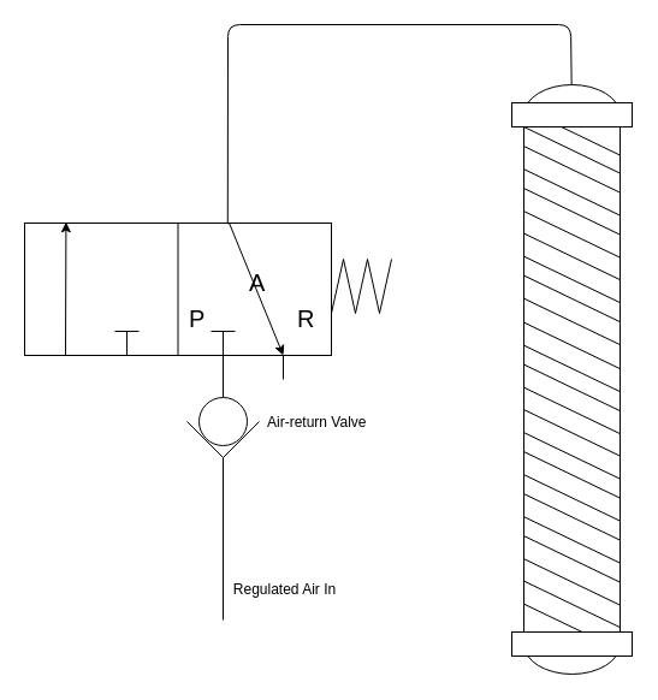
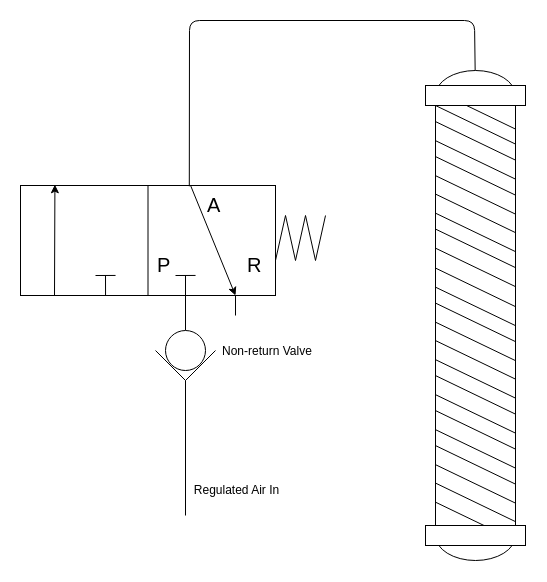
  <mxCell id="0" />
  <mxCell id="1" parent="0" />
  <mxCell id="2" value="" style="rounded=0;whiteSpace=wrap;html=1;" vertex="1" parent="1"><mxGeometry x="20" y="185" width="255" height="110" as="geometry" /></mxCell>
  <mxCell id="3" value="" style="endArrow=none;html=1;entryX=0.5;entryY=0;entryDx=0;entryDy=0;exitX=0.5;exitY=1;exitDx=0;exitDy=0;" edge="1" parent="1" source="2" target="2"><mxGeometry width="50" height="50" relative="1" as="geometry"><mxPoint x="15" y="365" as="sourcePoint" /><mxPoint x="65" y="315" as="targetPoint" /></mxGeometry></mxCell>
  <mxCell id="4" value="" style="endArrow=classic;html=1;entryX=0.135;entryY=-0.007;entryDx=0;entryDy=0;entryPerimeter=0;" edge="1" parent="1" target="2"><mxGeometry width="50" height="50" relative="1" as="geometry"><mxPoint x="54" y="295" as="sourcePoint" /><mxPoint x="65" y="315" as="targetPoint" /></mxGeometry></mxCell>
  <mxCell id="5" value="" style="endArrow=classic;html=1;exitX=0.667;exitY=0;exitDx=0;exitDy=0;exitPerimeter=0;" edge="1" parent="1" source="2"><mxGeometry width="50" height="50" relative="1" as="geometry"><mxPoint x="25" y="375" as="sourcePoint" /><mxPoint x="235" y="295" as="targetPoint" /></mxGeometry></mxCell>
  <mxCell id="6" value="" style="endArrow=none;html=1;exitX=0.5;exitY=0;exitDx=0;exitDy=0;" edge="1" parent="1" source="16"><mxGeometry width="50" height="50" relative="1" as="geometry"><mxPoint x="185" y="315" as="sourcePoint" /><mxPoint x="185" y="275" as="targetPoint" /></mxGeometry></mxCell>
  <mxCell id="7" value="" style="endArrow=none;html=1;" edge="1" parent="1"><mxGeometry width="50" height="50" relative="1" as="geometry"><mxPoint x="175" y="275" as="sourcePoint" /><mxPoint x="195.056" y="274.944" as="targetPoint" /><Array as="points"><mxPoint x="175" y="275" /></Array></mxGeometry></mxCell>
  <mxCell id="8" value="" style="endArrow=none;html=1;exitX=0.66;exitY=1;exitDx=0;exitDy=0;exitPerimeter=0;" edge="1" parent="1"><mxGeometry width="50" height="50" relative="1" as="geometry"><mxPoint x="105.056" y="294.944" as="sourcePoint" /><mxPoint x="105" y="275" as="targetPoint" /></mxGeometry></mxCell>
  <mxCell id="9" value="" style="endArrow=none;html=1;" edge="1" parent="1"><mxGeometry width="50" height="50" relative="1" as="geometry"><mxPoint x="95" y="275" as="sourcePoint" /><mxPoint x="115.056" y="274.944" as="targetPoint" /><Array as="points"><mxPoint x="95" y="275" /></Array></mxGeometry></mxCell>
  <mxCell id="10" value="" style="endArrow=none;html=1;" edge="1" parent="1"><mxGeometry width="50" height="50" relative="1" as="geometry"><mxPoint x="275" y="260" as="sourcePoint" /><mxPoint x="285" y="215" as="targetPoint" /></mxGeometry></mxCell>
  <mxCell id="11" value="" style="endArrow=none;html=1;" edge="1" parent="1"><mxGeometry width="50" height="50" relative="1" as="geometry"><mxPoint x="295" y="260" as="sourcePoint" /><mxPoint x="305" y="215" as="targetPoint" /></mxGeometry></mxCell>
  <mxCell id="12" value="" style="endArrow=none;html=1;" edge="1" parent="1"><mxGeometry width="50" height="50" relative="1" as="geometry"><mxPoint x="285" y="215" as="sourcePoint" /><mxPoint x="295" y="260" as="targetPoint" /></mxGeometry></mxCell>
  <mxCell id="13" value="" style="endArrow=none;html=1;" edge="1" parent="1"><mxGeometry width="50" height="50" relative="1" as="geometry"><mxPoint x="315" y="260" as="sourcePoint" /><mxPoint x="325" y="215" as="targetPoint" /></mxGeometry></mxCell>
  <mxCell id="14" value="" style="endArrow=none;html=1;" edge="1" parent="1"><mxGeometry width="50" height="50" relative="1" as="geometry"><mxPoint x="305" y="215" as="sourcePoint" /><mxPoint x="315" y="260" as="targetPoint" /></mxGeometry></mxCell>
  <mxCell id="15" value="" style="endArrow=none;html=1;" edge="1" parent="1"><mxGeometry width="50" height="50" relative="1" as="geometry"><mxPoint x="235" y="315" as="sourcePoint" /><mxPoint x="235" y="295" as="targetPoint" /></mxGeometry></mxCell>
  <mxCell id="16" value="" style="ellipse;whiteSpace=wrap;html=1;aspect=fixed;" vertex="1" parent="1"><mxGeometry x="165" y="330" width="40" height="40" as="geometry" /></mxCell>
  <mxCell id="17" value="" style="endArrow=none;html=1;" edge="1" parent="1"><mxGeometry width="50" height="50" relative="1" as="geometry"><mxPoint x="185" y="380" as="sourcePoint" /><mxPoint x="215" y="350" as="targetPoint" /></mxGeometry></mxCell>
  <mxCell id="18" value="" style="endArrow=none;html=1;" edge="1" parent="1"><mxGeometry width="50" height="50" relative="1" as="geometry"><mxPoint x="185" y="380" as="sourcePoint" /><mxPoint x="155" y="350" as="targetPoint" /></mxGeometry></mxCell>
  <mxCell id="19" value="" style="ellipse;whiteSpace=wrap;html=1;" vertex="1" parent="1"><mxGeometry x="435" y="510" width="80" height="50" as="geometry" /></mxCell>
  <mxCell id="20" value="" style="ellipse;whiteSpace=wrap;html=1;" vertex="1" parent="1"><mxGeometry x="435" y="70" width="80" height="50" as="geometry" /></mxCell>
  <mxCell id="21" value="" style="rounded=0;whiteSpace=wrap;html=1;" vertex="1" parent="1"><mxGeometry x="435" y="95" width="80" height="440" as="geometry" /></mxCell>
  <mxCell id="22" value="" style="endArrow=none;html=1;exitX=0.662;exitY=0.007;exitDx=0;exitDy=0;exitPerimeter=0;" edge="1" parent="1" source="2" target="20"><mxGeometry width="50" height="50" relative="1" as="geometry"><mxPoint x="205" y="135" as="sourcePoint" /><mxPoint x="255" y="85" as="targetPoint" /><Array as="points"><mxPoint x="189" y="20" /><mxPoint x="474" y="20" /></Array></mxGeometry></mxCell>
  <mxCell id="23" value="" style="endArrow=none;html=1;" edge="1" parent="1"><mxGeometry width="50" height="50" relative="1" as="geometry"><mxPoint x="185" y="515" as="sourcePoint" /><mxPoint x="185" y="380" as="targetPoint" /></mxGeometry></mxCell>
  <mxCell id="24" value="Regulated Air In&lt;br&gt;" style="text;html=1;resizable=0;points=[];align=center;verticalAlign=middle;labelBackgroundColor=#ffffff;" vertex="1" connectable="0" parent="23"><mxGeometry x="-0.856" y="-2" relative="1" as="geometry"><mxPoint x="48" y="-15.5" as="offset" /></mxGeometry></mxCell>
- <mxCell id="25" value="Air-return Valve&lt;br&gt;" style="text;html=1;resizable=0;points=[];autosize=1;align=left;verticalAlign=top;spacingTop=-4;" vertex="1" parent="1"><mxGeometry x="220" y="341" width="110" height="20" as="geometry" /></mxCell>
+ <mxCell id="25" value="Non-return Valve&lt;br&gt;" style="text;html=1;resizable=0;points=[];autosize=1;align=left;verticalAlign=top;spacingTop=-4;" vertex="1" parent="1"><mxGeometry x="220" y="341" width="110" height="20" as="geometry" /></mxCell>
  <mxCell id="26" value="&lt;font style=&quot;font-size: 20px&quot;&gt;R&lt;/font&gt;" style="text;html=1;resizable=0;points=[];autosize=1;align=left;verticalAlign=top;spacingTop=-4;" vertex="1" parent="1"><mxGeometry x="245" y="250" width="30" height="20" as="geometry" /></mxCell>
  <mxCell id="27" value="&lt;font style=&quot;font-size: 20px&quot;&gt;P&lt;/font&gt;" style="text;html=1;resizable=0;points=[];autosize=1;align=left;verticalAlign=top;spacingTop=-4;" vertex="1" parent="1"><mxGeometry x="155" y="250" width="30" height="20" as="geometry" /></mxCell>
- <mxCell id="28" value="&lt;font style=&quot;font-size: 20px&quot;&gt;A&lt;/font&gt;" style="text;html=1;resizable=0;points=[];autosize=1;align=left;verticalAlign=top;spacingTop=-4;" vertex="1" parent="1"><mxGeometry x="205" y="220" width="30" height="20" as="geometry" /></mxCell>
+ <mxCell id="28" value="&lt;font style=&quot;font-size: 20px&quot;&gt;A&lt;/font&gt;" style="text;html=1;resizable=0;points=[];autosize=1;align=left;verticalAlign=top;spacingTop=-4;" vertex="1" parent="1"><mxGeometry x="205" y="190" width="30" height="20" as="geometry" /></mxCell>
  <mxCell id="29" value="" style="endArrow=none;html=1;entryX=-0.003;entryY=0.059;entryDx=0;entryDy=0;entryPerimeter=0;exitX=1.001;exitY=0.147;exitDx=0;exitDy=0;exitPerimeter=0;" edge="1" parent="1" source="21" target="21"><mxGeometry width="50" height="50" relative="1" as="geometry"><mxPoint x="545" y="160" as="sourcePoint" /><mxPoint x="595" y="110" as="targetPoint" /></mxGeometry></mxCell>
  <mxCell id="30" value="" style="endArrow=none;html=1;entryX=-0.003;entryY=0.059;entryDx=0;entryDy=0;entryPerimeter=0;exitX=1.001;exitY=0.147;exitDx=0;exitDy=0;exitPerimeter=0;" edge="1" parent="1"><mxGeometry width="50" height="50" relative="1" as="geometry"><mxPoint x="515.056" y="178.667" as="sourcePoint" /><mxPoint x="434.778" y="140.056" as="targetPoint" /></mxGeometry></mxCell>
  <mxCell id="31" value="" style="endArrow=none;html=1;entryX=-0.003;entryY=0.059;entryDx=0;entryDy=0;entryPerimeter=0;exitX=1.001;exitY=0.147;exitDx=0;exitDy=0;exitPerimeter=0;" edge="1" parent="1"><mxGeometry width="50" height="50" relative="1" as="geometry"><mxPoint x="514.952" y="194.619" as="sourcePoint" /><mxPoint x="434.952" y="156.048" as="targetPoint" /></mxGeometry></mxCell>
  <mxCell id="32" value="" style="endArrow=none;html=1;entryX=-0.003;entryY=0.059;entryDx=0;entryDy=0;entryPerimeter=0;exitX=1.001;exitY=0.147;exitDx=0;exitDy=0;exitPerimeter=0;" edge="1" parent="1"><mxGeometry width="50" height="50" relative="1" as="geometry"><mxPoint x="515.056" y="213.667" as="sourcePoint" /><mxPoint x="434.778" y="175.056" as="targetPoint" /></mxGeometry></mxCell>
  <mxCell id="33" value="" style="endArrow=none;html=1;entryX=-0.003;entryY=0.059;entryDx=0;entryDy=0;entryPerimeter=0;exitX=1.001;exitY=0.147;exitDx=0;exitDy=0;exitPerimeter=0;" edge="1" parent="1"><mxGeometry width="50" height="50" relative="1" as="geometry"><mxPoint x="514.952" y="232.119" as="sourcePoint" /><mxPoint x="434.952" y="193.548" as="targetPoint" /></mxGeometry></mxCell>
  <mxCell id="34" value="" style="endArrow=none;html=1;entryX=-0.003;entryY=0.059;entryDx=0;entryDy=0;entryPerimeter=0;exitX=1.001;exitY=0.147;exitDx=0;exitDy=0;exitPerimeter=0;" edge="1" parent="1"><mxGeometry width="50" height="50" relative="1" as="geometry"><mxPoint x="515.056" y="251.167" as="sourcePoint" /><mxPoint x="434.778" y="212.556" as="targetPoint" /></mxGeometry></mxCell>
  <mxCell id="35" value="" style="endArrow=none;html=1;entryX=-0.003;entryY=0.059;entryDx=0;entryDy=0;entryPerimeter=0;exitX=1.001;exitY=0.147;exitDx=0;exitDy=0;exitPerimeter=0;" edge="1" parent="1"><mxGeometry width="50" height="50" relative="1" as="geometry"><mxPoint x="514.952" y="267.119" as="sourcePoint" /><mxPoint x="434.952" y="228.548" as="targetPoint" /></mxGeometry></mxCell>
  <mxCell id="36" value="" style="endArrow=none;html=1;entryX=-0.003;entryY=0.059;entryDx=0;entryDy=0;entryPerimeter=0;exitX=1.001;exitY=0.147;exitDx=0;exitDy=0;exitPerimeter=0;" edge="1" parent="1"><mxGeometry width="50" height="50" relative="1" as="geometry"><mxPoint x="515.056" y="286.167" as="sourcePoint" /><mxPoint x="434.778" y="247.556" as="targetPoint" /></mxGeometry></mxCell>
  <mxCell id="37" value="" style="endArrow=none;html=1;entryX=-0.003;entryY=0.059;entryDx=0;entryDy=0;entryPerimeter=0;exitX=1.001;exitY=0.147;exitDx=0;exitDy=0;exitPerimeter=0;" edge="1" parent="1"><mxGeometry width="50" height="50" relative="1" as="geometry"><mxPoint x="514.952" y="306.119" as="sourcePoint" /><mxPoint x="434.952" y="267.548" as="targetPoint" /></mxGeometry></mxCell>
  <mxCell id="38" value="" style="endArrow=none;html=1;entryX=-0.003;entryY=0.059;entryDx=0;entryDy=0;entryPerimeter=0;exitX=1.001;exitY=0.147;exitDx=0;exitDy=0;exitPerimeter=0;" edge="1" parent="1"><mxGeometry width="50" height="50" relative="1" as="geometry"><mxPoint x="515.056" y="325.167" as="sourcePoint" /><mxPoint x="434.778" y="286.556" as="targetPoint" /></mxGeometry></mxCell>
  <mxCell id="39" value="" style="endArrow=none;html=1;entryX=-0.003;entryY=0.059;entryDx=0;entryDy=0;entryPerimeter=0;exitX=1.001;exitY=0.147;exitDx=0;exitDy=0;exitPerimeter=0;" edge="1" parent="1"><mxGeometry width="50" height="50" relative="1" as="geometry"><mxPoint x="514.952" y="341.119" as="sourcePoint" /><mxPoint x="434.952" y="302.548" as="targetPoint" /></mxGeometry></mxCell>
  <mxCell id="40" value="" style="endArrow=none;html=1;entryX=-0.003;entryY=0.059;entryDx=0;entryDy=0;entryPerimeter=0;exitX=1.001;exitY=0.147;exitDx=0;exitDy=0;exitPerimeter=0;" edge="1" parent="1"><mxGeometry width="50" height="50" relative="1" as="geometry"><mxPoint x="515.056" y="360.167" as="sourcePoint" /><mxPoint x="434.778" y="321.556" as="targetPoint" /></mxGeometry></mxCell>
  <mxCell id="41" value="" style="endArrow=none;html=1;entryX=-0.003;entryY=0.059;entryDx=0;entryDy=0;entryPerimeter=0;exitX=1.001;exitY=0.147;exitDx=0;exitDy=0;exitPerimeter=0;" edge="1" parent="1"><mxGeometry width="50" height="50" relative="1" as="geometry"><mxPoint x="514.952" y="378.619" as="sourcePoint" /><mxPoint x="434.952" y="340.048" as="targetPoint" /></mxGeometry></mxCell>
  <mxCell id="42" value="" style="endArrow=none;html=1;entryX=-0.003;entryY=0.059;entryDx=0;entryDy=0;entryPerimeter=0;exitX=1.001;exitY=0.147;exitDx=0;exitDy=0;exitPerimeter=0;" edge="1" parent="1"><mxGeometry width="50" height="50" relative="1" as="geometry"><mxPoint x="515.056" y="397.667" as="sourcePoint" /><mxPoint x="434.778" y="359.056" as="targetPoint" /></mxGeometry></mxCell>
  <mxCell id="43" value="" style="endArrow=none;html=1;entryX=-0.003;entryY=0.059;entryDx=0;entryDy=0;entryPerimeter=0;exitX=1.001;exitY=0.147;exitDx=0;exitDy=0;exitPerimeter=0;" edge="1" parent="1"><mxGeometry width="50" height="50" relative="1" as="geometry"><mxPoint x="514.952" y="413.619" as="sourcePoint" /><mxPoint x="434.952" y="375.048" as="targetPoint" /></mxGeometry></mxCell>
  <mxCell id="44" value="" style="endArrow=none;html=1;entryX=-0.003;entryY=0.059;entryDx=0;entryDy=0;entryPerimeter=0;exitX=1.001;exitY=0.147;exitDx=0;exitDy=0;exitPerimeter=0;" edge="1" parent="1"><mxGeometry width="50" height="50" relative="1" as="geometry"><mxPoint x="515.056" y="432.667" as="sourcePoint" /><mxPoint x="434.778" y="394.056" as="targetPoint" /></mxGeometry></mxCell>
  <mxCell id="45" value="" style="endArrow=none;html=1;entryX=-0.003;entryY=0.059;entryDx=0;entryDy=0;entryPerimeter=0;exitX=1.001;exitY=0.147;exitDx=0;exitDy=0;exitPerimeter=0;" edge="1" parent="1"><mxGeometry width="50" height="50" relative="1" as="geometry"><mxPoint x="514.952" y="448.619" as="sourcePoint" /><mxPoint x="434.952" y="410.048" as="targetPoint" /></mxGeometry></mxCell>
  <mxCell id="46" value="" style="endArrow=none;html=1;entryX=-0.003;entryY=0.059;entryDx=0;entryDy=0;entryPerimeter=0;exitX=1.001;exitY=0.147;exitDx=0;exitDy=0;exitPerimeter=0;" edge="1" parent="1"><mxGeometry width="50" height="50" relative="1" as="geometry"><mxPoint x="515.056" y="467.667" as="sourcePoint" /><mxPoint x="434.778" y="429.056" as="targetPoint" /></mxGeometry></mxCell>
  <mxCell id="47" value="" style="endArrow=none;html=1;entryX=-0.003;entryY=0.059;entryDx=0;entryDy=0;entryPerimeter=0;exitX=1.001;exitY=0.147;exitDx=0;exitDy=0;exitPerimeter=0;" edge="1" parent="1"><mxGeometry width="50" height="50" relative="1" as="geometry"><mxPoint x="514.952" y="483.619" as="sourcePoint" /><mxPoint x="434.952" y="445.048" as="targetPoint" /></mxGeometry></mxCell>
  <mxCell id="48" value="" style="endArrow=none;html=1;entryX=-0.003;entryY=0.059;entryDx=0;entryDy=0;entryPerimeter=0;exitX=1.001;exitY=0.147;exitDx=0;exitDy=0;exitPerimeter=0;" edge="1" parent="1"><mxGeometry width="50" height="50" relative="1" as="geometry"><mxPoint x="515.056" y="502.667" as="sourcePoint" /><mxPoint x="434.778" y="464.056" as="targetPoint" /></mxGeometry></mxCell>
  <mxCell id="49" value="" style="endArrow=none;html=1;entryX=-0.003;entryY=0.059;entryDx=0;entryDy=0;entryPerimeter=0;exitX=1.001;exitY=0.147;exitDx=0;exitDy=0;exitPerimeter=0;" edge="1" parent="1"><mxGeometry width="50" height="50" relative="1" as="geometry"><mxPoint x="514.952" y="521.119" as="sourcePoint" /><mxPoint x="434.952" y="482.548" as="targetPoint" /></mxGeometry></mxCell>
  <mxCell id="50" value="" style="endArrow=none;html=1;entryX=-0.003;entryY=0.059;entryDx=0;entryDy=0;entryPerimeter=0;exitX=1.001;exitY=0.147;exitDx=0;exitDy=0;exitPerimeter=0;" edge="1" parent="1"><mxGeometry width="50" height="50" relative="1" as="geometry"><mxPoint x="515.056" y="540.167" as="sourcePoint" /><mxPoint x="434.778" y="501.556" as="targetPoint" /></mxGeometry></mxCell>
  <mxCell id="51" value="" style="rounded=0;whiteSpace=wrap;html=1;" vertex="1" parent="1"><mxGeometry x="425" y="525" width="100" height="20" as="geometry" /></mxCell>
  <mxCell id="52" value="" style="endArrow=none;html=1;entryX=-0.003;entryY=0.059;entryDx=0;entryDy=0;entryPerimeter=0;exitX=1.001;exitY=0.147;exitDx=0;exitDy=0;exitPerimeter=0;" edge="1" parent="1"><mxGeometry width="50" height="50" relative="1" as="geometry"><mxPoint x="515" y="143.6" as="sourcePoint" /><mxPoint x="434.6" y="104.8" as="targetPoint" /></mxGeometry></mxCell>
  <mxCell id="53" value="" style="endArrow=none;html=1;entryX=-0.003;entryY=0.059;entryDx=0;entryDy=0;entryPerimeter=0;exitX=1.001;exitY=0.147;exitDx=0;exitDy=0;exitPerimeter=0;" edge="1" parent="1"><mxGeometry width="50" height="50" relative="1" as="geometry"><mxPoint x="515" y="128.6" as="sourcePoint" /><mxPoint x="434.6" y="89.8" as="targetPoint" /></mxGeometry></mxCell>
  <mxCell id="54" value="" style="rounded=0;whiteSpace=wrap;html=1;" vertex="1" parent="1"><mxGeometry x="425" y="85" width="100" height="20" as="geometry" /></mxCell>
